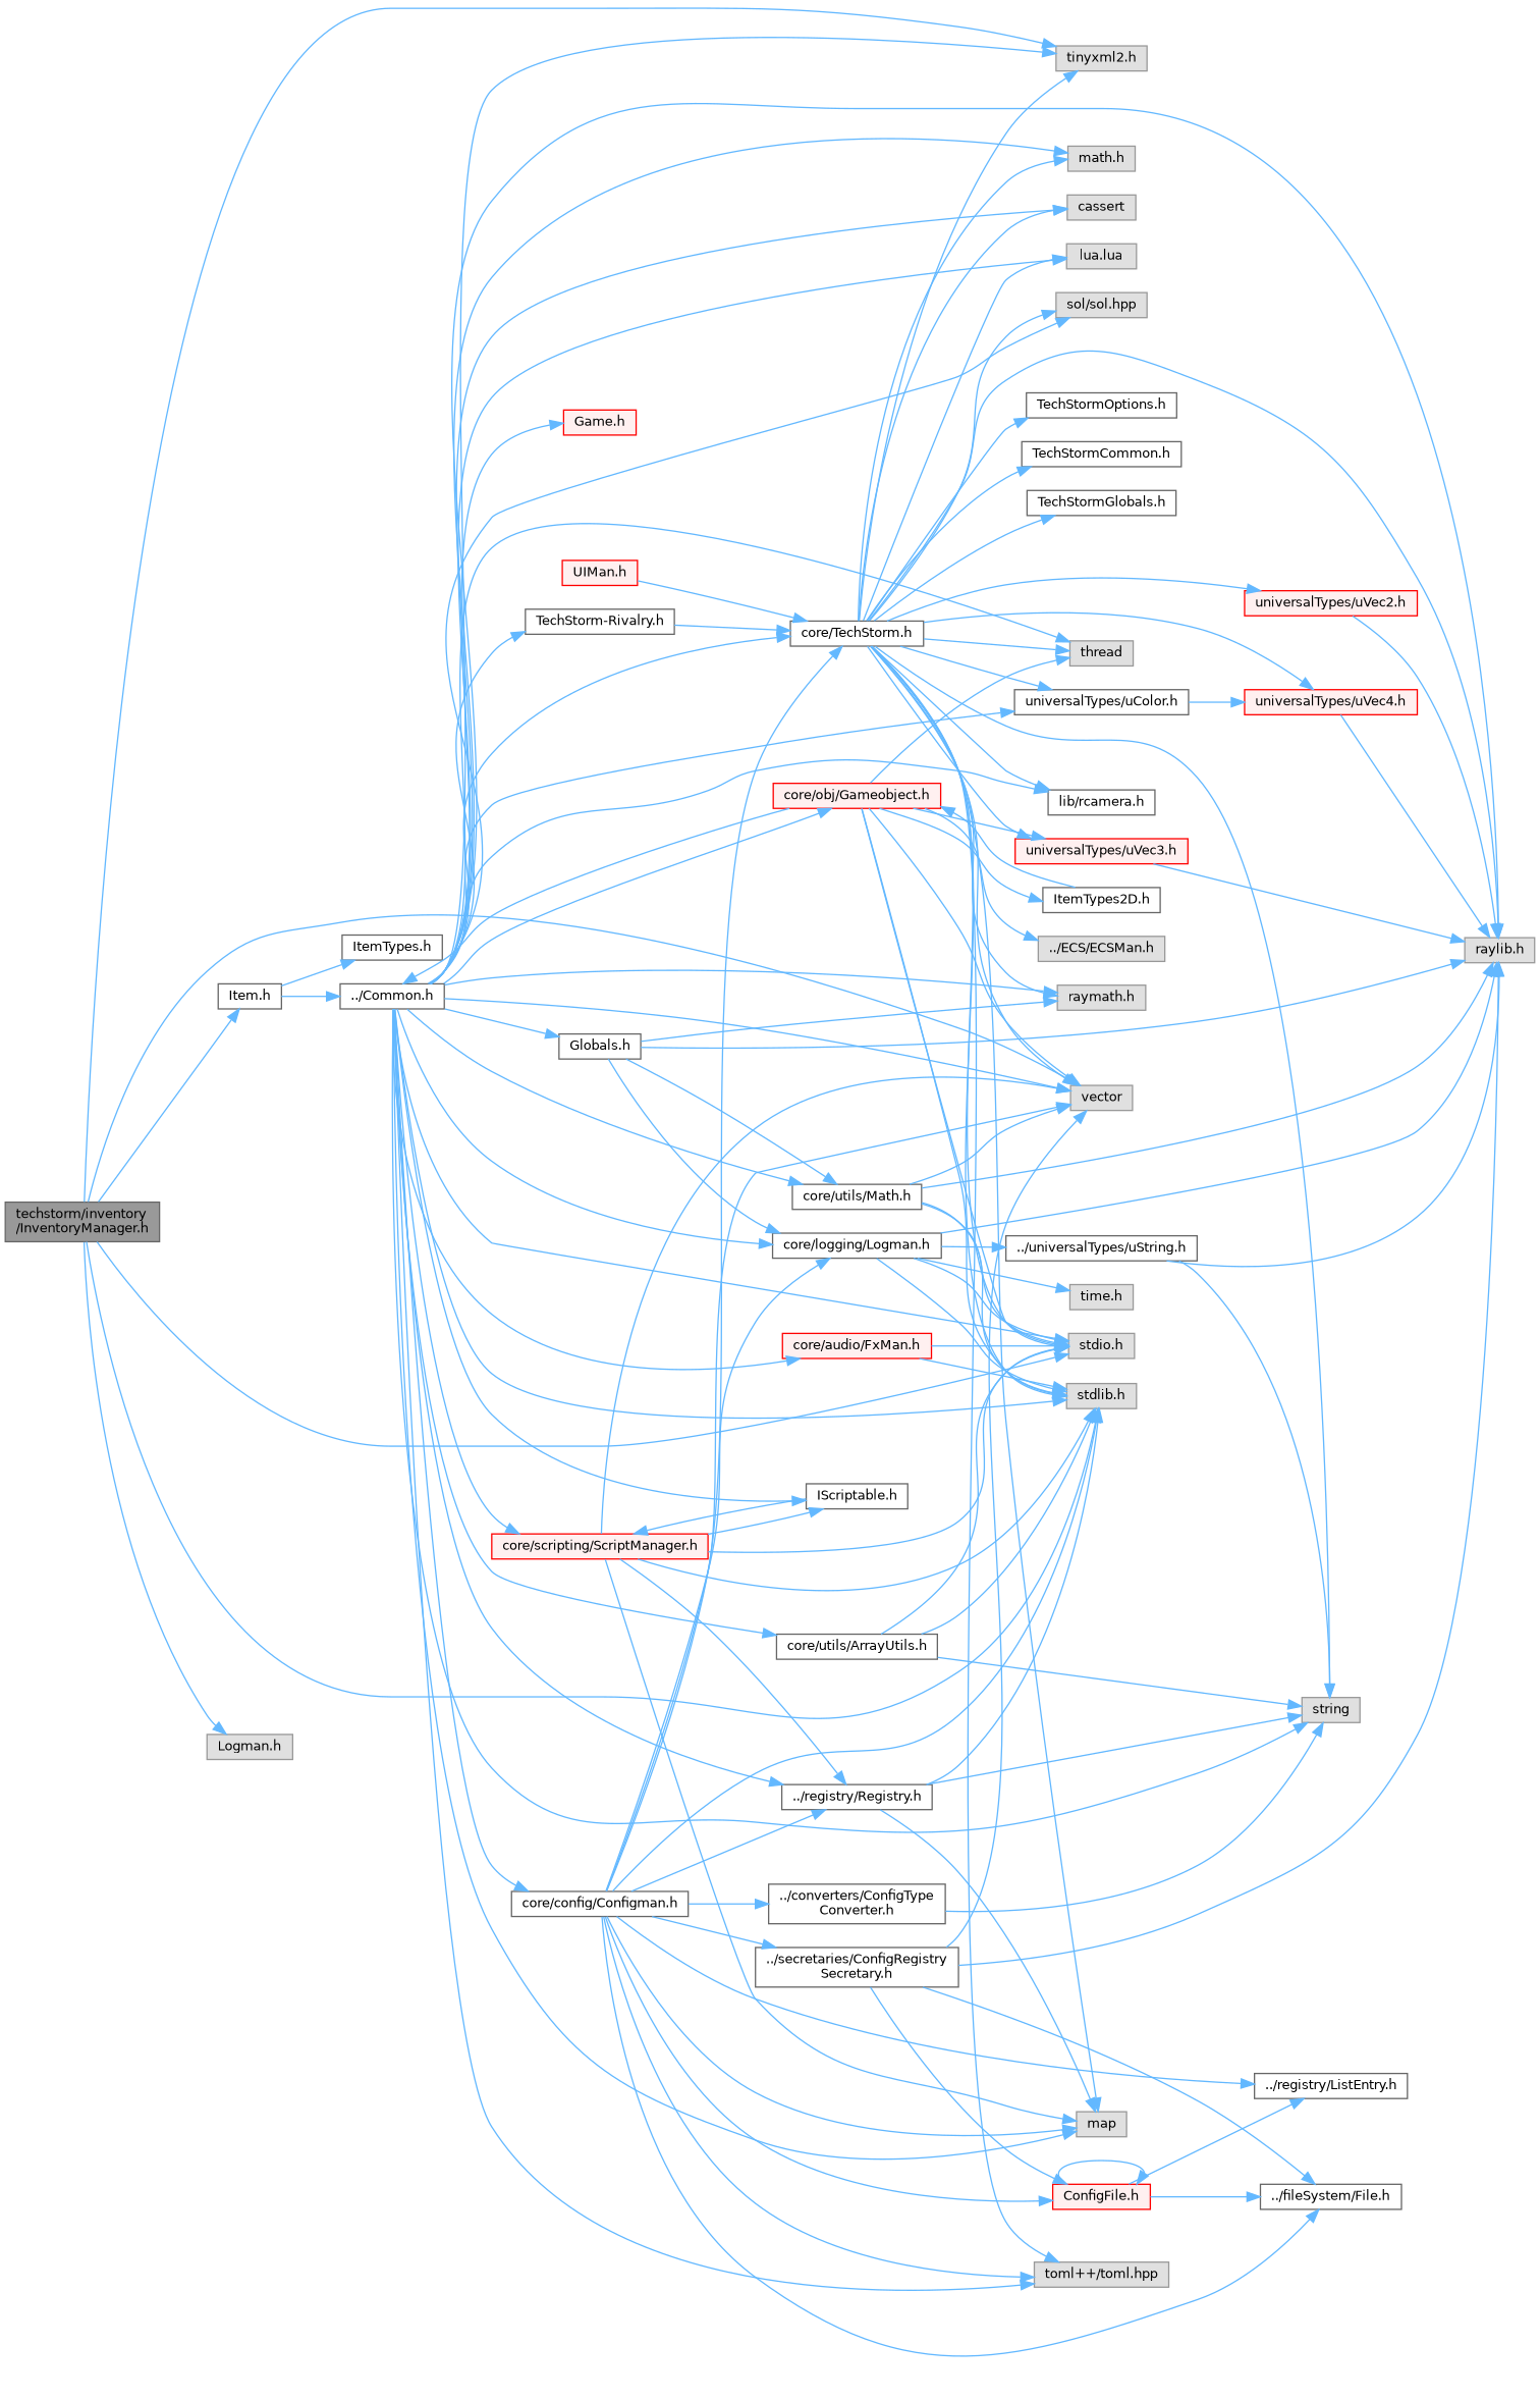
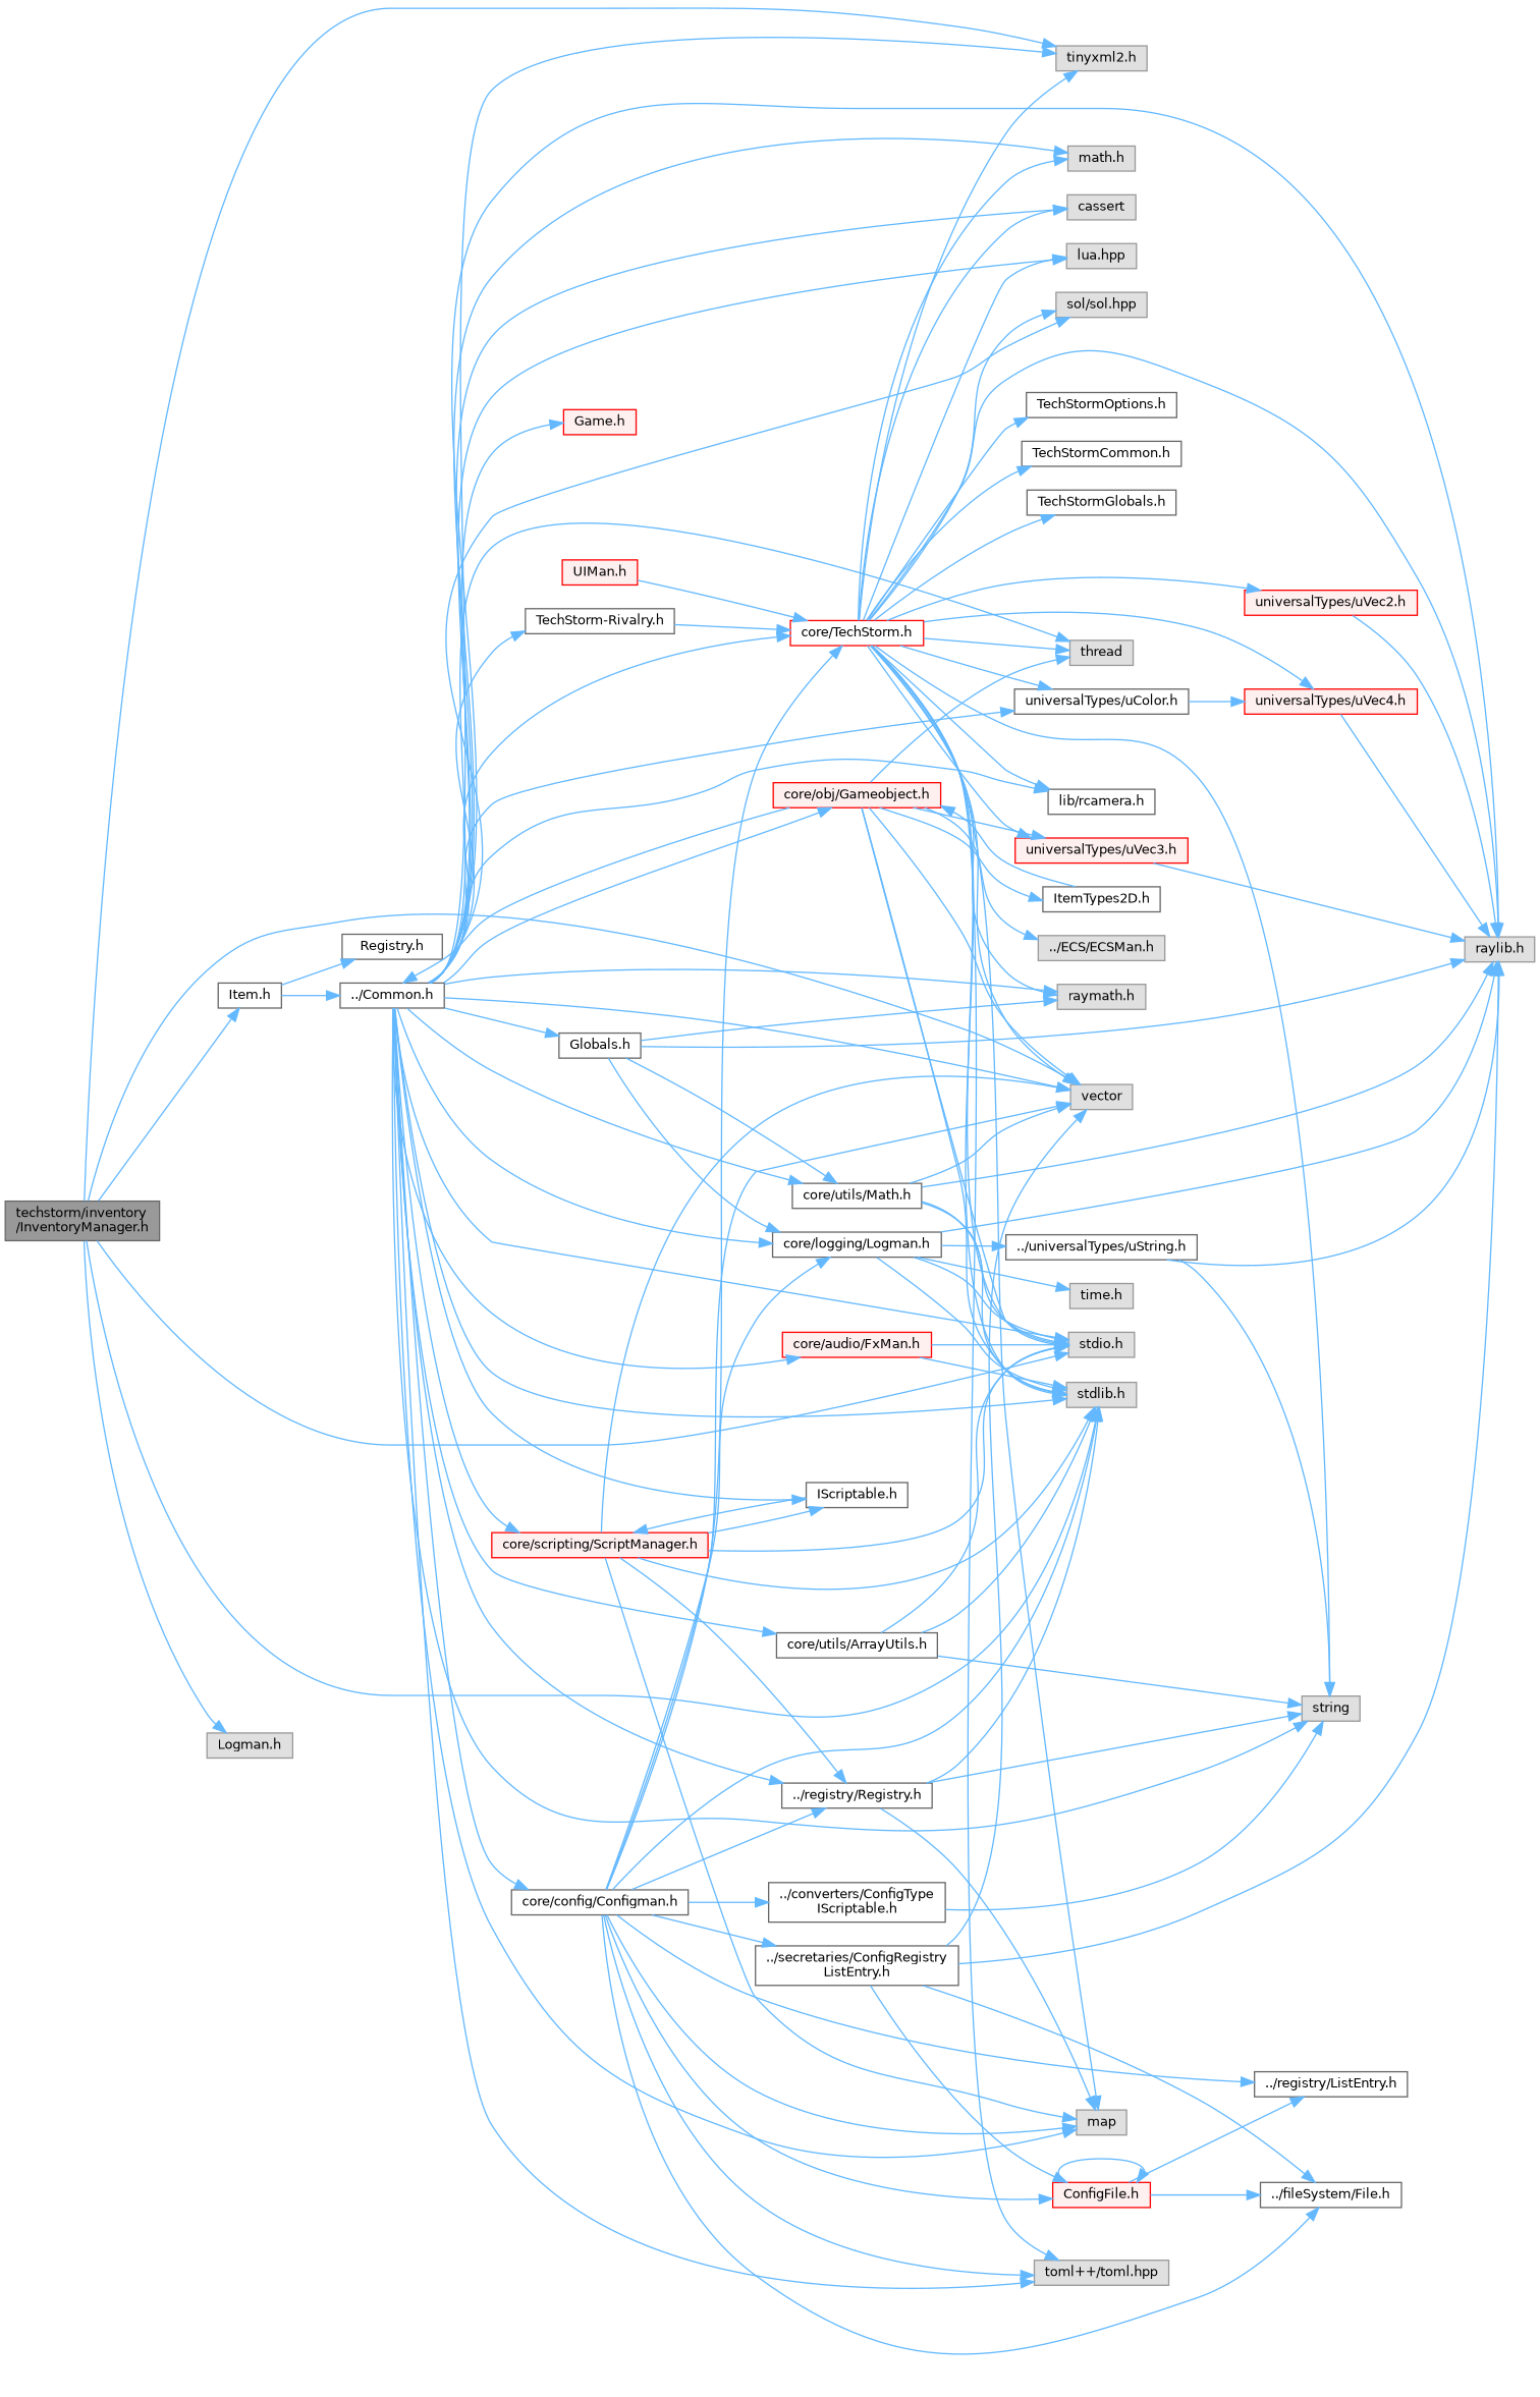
  digraph {
    rankdir=LR
    node [color=grey40 fillcolor=white fontname=Helvetica fontsize=10 shape=box style=filled]
    edge [color=steelblue1 fontname=Helvetica fontsize=10 labelfontname=Helvetica labelfontsize=10 style=solid]
    n1 [color=gray40 fillcolor=grey60 fontcolor=black height=0.2 label="techstorm/inventory\l/InventoryManager.h" width=0.4]
    n2 [color=grey60 fillcolor="#E0E0E0" height=0.2 label="tinyxml2.h" width=0.4]
    n3 [color=grey60 fillcolor="#E0E0E0" height=0.2 label="Logman.h" width=0.4]
    n4 [color=grey60 fillcolor="#E0E0E0" height=0.2 label=vector width=0.4]
    n5 [color=grey60 fillcolor="#E0E0E0" height=0.2 label="stdlib.h" width=0.4]
    n6 [color=grey60 fillcolor="#E0E0E0" height=0.2 label="stdio.h" width=0.4]
    n7 [height=0.2 label="Item.h" width=0.4]
    n8 [height=0.2 label="../Common.h" width=0.4]
-   n9 [height=0.2 label="ItemTypes.h" width=0.4]
+   n9 [height=0.2 label="Registry.h" width=0.4]
    n10 [color=grey60 fillcolor="#E0E0E0" height=0.2 label="raylib.h" width=0.4]
    n11 [color=grey60 fillcolor="#E0E0E0" height=0.2 label="raymath.h" width=0.4]
    n12 [height=0.2 label="lib/rcamera.h" width=0.4]
    n13 [color=grey60 fillcolor="#E0E0E0" height=0.2 label=string width=0.4]
    n14 [color=grey60 fillcolor="#E0E0E0" height=0.2 label=map width=0.4]
    n15 [color=grey60 fillcolor="#E0E0E0" height=0.2 label=thread width=0.4]
    n16 [color=grey60 fillcolor="#E0E0E0" height=0.2 label="math.h" width=0.4]
    n17 [color=grey60 fillcolor="#E0E0E0" height=0.2 label=cassert width=0.4]
-   n18 [color=grey60 fillcolor="#E0E0E0" height=0.2 label="lua.lua" width=0.4]
+   n18 [color=grey60 fillcolor="#E0E0E0" height=0.2 label="lua.hpp" width=0.4]
    n19 [color=grey60 fillcolor="#E0E0E0" height=0.2 label="sol/sol.hpp" width=0.4]
    n20 [color=grey60 fillcolor="#E0E0E0" height=0.2 label="toml++/toml.hpp" width=0.4]
    n21 [height=0.2 label="Globals.h" width=0.4]
    n22 [height=0.2 label="core/utils/Math.h" width=0.4]
    n23 [height=0.2 label="core/logging/Logman.h" width=0.4]
-   n24 [height=0.2 label="core/TechStorm.h" width=0.4]
+   n24 [color=red height=0.2 label="core/TechStorm.h" width=0.4]
    n25 [height=0.2 label="core/config/Configman.h" width=0.4]
    n26 [height=0.2 label="../registry/Registry.h" width=0.4]
    n27 [color=red fillcolor="#FFF0F0" height=0.2 label="core/obj/Gameobject.h" width=0.4]
    n28 [color=red fillcolor="#FFF0F0" height=0.2 label="core/scripting/ScriptManager.h" width=0.4]
    n29 [height=0.2 label="IScriptable.h" width=0.4]
    n30 [height=0.2 label="core/utils/ArrayUtils.h" width=0.4]
    n31 [color=red fillcolor="#FFF0F0" height=0.2 label="core/audio/FxMan.h" width=0.4]
    n32 [height=0.2 label="TechStorm-Rivalry.h" width=0.4]
    n33 [color=red fillcolor="#FFF0F0" height=0.2 label="Game.h" width=0.4]
    n34 [height=0.2 label="universalTypes/uColor.h" width=0.4]
    n35 [color=grey60 fillcolor="#E0E0E0" height=0.2 label="time.h" width=0.4]
    n36 [height=0.2 label="../universalTypes/uString.h" width=0.4]
    n37 [height=0.2 label="TechStormOptions.h" width=0.4]
    n38 [height=0.2 label="TechStormCommon.h" width=0.4]
    n39 [height=0.2 label="TechStormGlobals.h" width=0.4]
    n40 [color=red fillcolor="#FFF0F0" height=0.2 label="universalTypes/uVec2.h" width=0.4]
    n41 [color=red fillcolor="#FFF0F0" height=0.2 label="universalTypes/uVec3.h" width=0.4]
    n42 [color=red fillcolor="#FFF0F0" height=0.2 label="universalTypes/uVec4.h" width=0.4]
    n43 [height=0.2 label="../fileSystem/File.h" width=0.4]
    n44 [color=red fillcolor="#FFF0F0" height=0.2 label="ConfigFile.h" width=0.4]
    n45 [height=0.2 label="../registry/ListEntry.h" width=0.4]
-   n46 [height=0.2 label="../converters/ConfigType\lConverter.h" width=0.4]
-   n47 [height=0.2 label="../secretaries/ConfigRegistry\lSecretary.h" width=0.4]
+   n46 [height=0.2 label="../converters/ConfigType\lIScriptable.h" width=0.4]
+   n47 [height=0.2 label="../secretaries/ConfigRegistry\lListEntry.h" width=0.4]
    n48 [height=0.2 label="ItemTypes2D.h" width=0.4]
    n49 [color=grey60 fillcolor="#E0E0E0" height=0.2 label="../ECS/ECSMan.h" width=0.4]
    n50 [color=red fillcolor="#FFF0F0" height=0.2 label="UIMan.h" width=0.4]
    n1 -> n2
    n1 -> n3
    n1 -> n4
    n1 -> n5
    n1 -> n6
    n1 -> n7
    n7 -> n8
    n7 -> n9
    n8 -> n2
    n8 -> n4
    n8 -> n5
    n8 -> n6
    n8 -> n10
    n8 -> n11
    n8 -> n12
    n8 -> n13
    n8 -> n14
    n8 -> n15
    n8 -> n16
    n8 -> n17
    n8 -> n18
    n8 -> n19
    n8 -> n20
    n8 -> n21
    n8 -> n22
    n8 -> n23
    n8 -> n24
    n8 -> n25
    n8 -> n26
    n8 -> n27
    n8 -> n28
    n8 -> n29
    n8 -> n30
    n8 -> n31
    n8 -> n32
    n8 -> n33
    n8 -> n34
    n21 -> n10
    n21 -> n11
    n21 -> n22
    n21 -> n23
    n22 -> n4
    n22 -> n5
    n22 -> n6
    n22 -> n10
    n23 -> n5
    n23 -> n6
    n23 -> n10
    n23 -> n35
    n23 -> n36
    n24 -> n2
    n24 -> n4
    n24 -> n5
    n24 -> n6
    n24 -> n10
    n24 -> n11
    n24 -> n12
    n24 -> n13
    n24 -> n14
    n24 -> n15
    n24 -> n16
    n24 -> n17
    n24 -> n18
    n24 -> n19
    n24 -> n20
    n24 -> n34
    n24 -> n37
    n24 -> n38
    n24 -> n39
    n24 -> n40
    n24 -> n41
    n24 -> n42
    n25 -> n4
    n25 -> n5
    n25 -> n14
    n25 -> n20
    n25 -> n23
    n25 -> n24
    n25 -> n26
    n25 -> n43
    n25 -> n44
    n25 -> n45
    n25 -> n46
    n25 -> n47
    n26 -> n5
    n26 -> n13
    n26 -> n14
    n27 -> n4
    n27 -> n5
    n27 -> n6
    n27 -> n8
    n27 -> n15
    n27 -> n41
    n27 -> n48
    n27 -> n49
    n28 -> n4
    n28 -> n5
    n28 -> n6
    n28 -> n14
    n28 -> n26
    n28 -> n29
    n29 -> n28
    n30 -> n5
    n30 -> n6
    n30 -> n13
    n31 -> n5
    n31 -> n6
    n32 -> n24
    n34 -> n42
    n36 -> n10
    n36 -> n13
    n40 -> n10
    n41 -> n10
    n42 -> n10
    n44 -> n43
    n44 -> n44
    n44 -> n45
    n46 -> n13
    n47 -> n4
    n47 -> n10
    n47 -> n43
    n47 -> n44
    n48 -> n27
    n50 -> n24
  }
